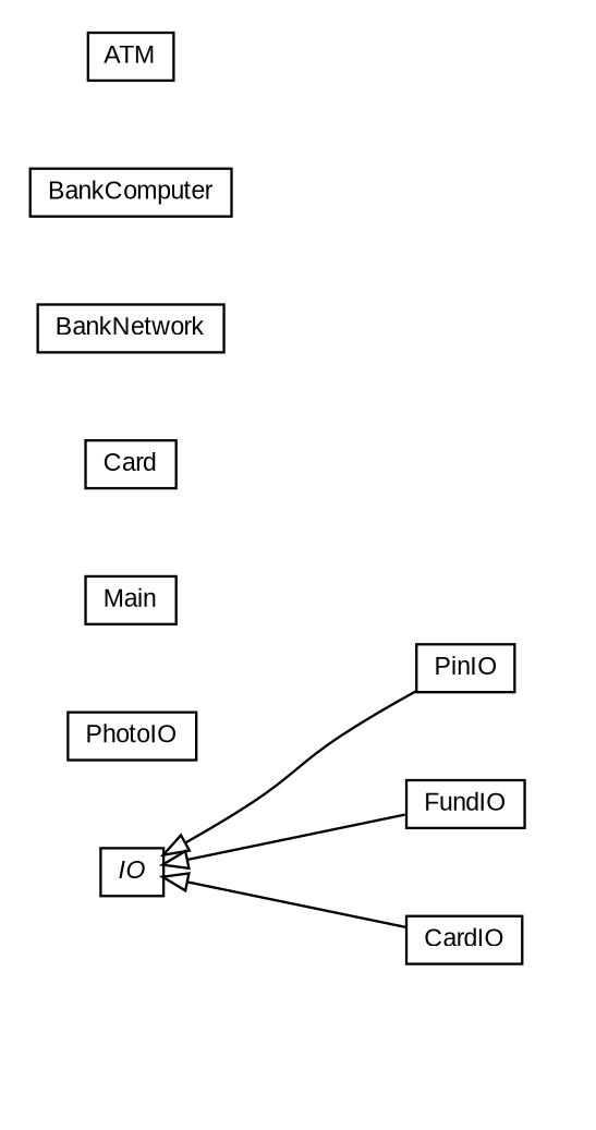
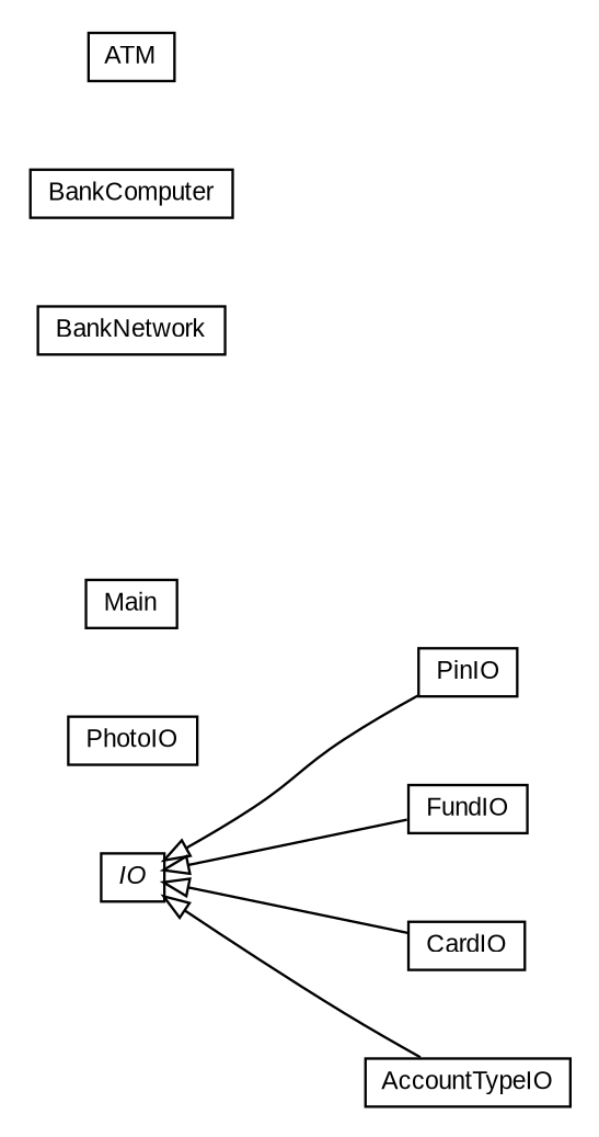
  digraph {
    nodesep=0.25
    rankdir=LR
    ranksep=0.5
    node [fontcolor=black fontname=arial fontsize=10.0 shape=plaintext]
    edge [arrowtail=empty dir=back fontname=arial fontsize=10 headport=p labelfontname=arial labelfontsize=10 tailport=p]
    n1 [label=<<table title="java_oo.atm.learn.PinIO" border="0" cellborder="1" cellspacing="0" cellpadding="2" port="p" href="./PinIO.html"> 		<tr><td><table border="0" cellspacing="0" cellpadding="1"> <tr><td align="center" balign="center"> PinIO </td></tr> 		</table></td></tr> 		</table>>]
    n2 [label=<<table title="java_oo.atm.learn.PhotoIO" border="0" cellborder="1" cellspacing="0" cellpadding="2" port="p" href="./PhotoIO.html"> 		<tr><td><table border="0" cellspacing="0" cellpadding="1"> <tr><td align="center" balign="center"> PhotoIO </td></tr> 		</table></td></tr> 		</table>>]
    n3 [label=<<table title="java_oo.atm.learn.Main" border="0" cellborder="1" cellspacing="0" cellpadding="2" port="p" href="./Main.html"> 		<tr><td><table border="0" cellspacing="0" cellpadding="1"> <tr><td align="center" balign="center"> Main </td></tr> 		</table></td></tr> 		</table>>]
    n4 [label=<<table title="java_oo.atm.learn.IO" border="0" cellborder="1" cellspacing="0" cellpadding="2" port="p" href="./IO.html"> 		<tr><td><table border="0" cellspacing="0" cellpadding="1"> <tr><td align="center" balign="center"><font face="arial italic"> IO </font></td></tr> 		</table></td></tr> 		</table>>]
    n5 [label=<<table title="java_oo.atm.learn.FundIO" border="0" cellborder="1" cellspacing="0" cellpadding="2" port="p" href="./FundIO.html"> 		<tr><td><table border="0" cellspacing="0" cellpadding="1"> <tr><td align="center" balign="center"> FundIO </td></tr> 		</table></td></tr> 		</table>>]
    n6 [label=<<table title="java_oo.atm.learn.CardIO" border="0" cellborder="1" cellspacing="0" cellpadding="2" port="p" href="./CardIO.html"> 		<tr><td><table border="0" cellspacing="0" cellpadding="1"> <tr><td align="center" balign="center"> CardIO </td></tr> 		</table></td></tr> 		</table>>]
-   n8 [label=<<table title="java_oo.atm.learn.Card" border="0" cellborder="1" cellspacing="0" cellpadding="2" port="p" href="./Card.html"> 		<tr><td><table border="0" cellspacing="0" cellpadding="1"> <tr><td align="center" balign="center"> Card </td></tr> 		</table></td></tr> 		</table>>]
+   n7 [label=<<table title="java_oo.atm.learn.AccountTypeIO" border="0" cellborder="1" cellspacing="0" cellpadding="2" port="p" href="./AccountTypeIO.html"> 		<tr><td><table border="0" cellspacing="0" cellpadding="1"> <tr><td align="center" balign="center"> AccountTypeIO </td></tr> 		</table></td></tr> 		</table>>]
    n9 [label=<<table title="java_oo.atm.learn.BankNetwork" border="0" cellborder="1" cellspacing="0" cellpadding="2" port="p" href="./BankNetwork.html"> 		<tr><td><table border="0" cellspacing="0" cellpadding="1"> <tr><td align="center" balign="center"> BankNetwork </td></tr> 		</table></td></tr> 		</table>>]
    n10 [label=<<table title="java_oo.atm.learn.BankComputer" border="0" cellborder="1" cellspacing="0" cellpadding="2" port="p" href="./BankComputer.html"> 		<tr><td><table border="0" cellspacing="0" cellpadding="1"> <tr><td align="center" balign="center"> BankComputer </td></tr> 		</table></td></tr> 		</table>>]
    n11 [label=<<table title="java_oo.atm.learn.ATM" border="0" cellborder="1" cellspacing="0" cellpadding="2" port="p" href="./ATM.html"> 		<tr><td><table border="0" cellspacing="0" cellpadding="1"> <tr><td align="center" balign="center"> ATM </td></tr> 		</table></td></tr> 		</table>>]
    n4 -> n1
    n4 -> n5
    n4 -> n6
+   n4 -> n7
  }
